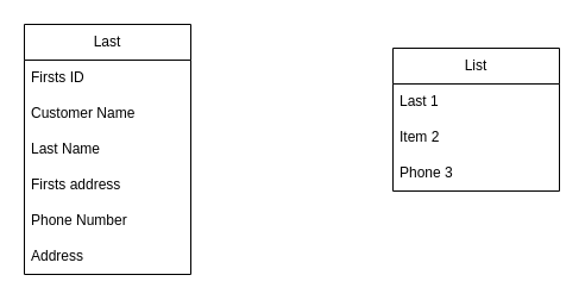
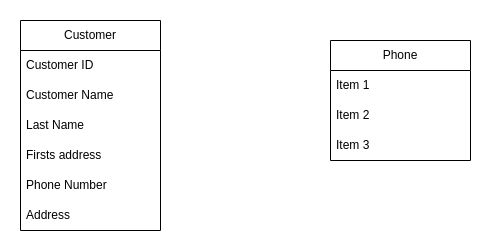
  <mxCell id="0" />
  <mxCell id="1" parent="0" />
- <mxCell id="2" value="Last" style="swimlane;fontStyle=0;childLayout=stackLayout;horizontal=1;startSize=30;horizontalStack=0;resizeParent=1;resizeParentMax=0;resizeLast=0;collapsible=1;marginBottom=0;whiteSpace=wrap;html=1;" parent="1" vertex="1"><mxGeometry x="20" y="20" width="140" height="210" as="geometry" /></mxCell>
- <mxCell id="3" value="Firsts ID" style="text;strokeColor=none;fillColor=none;align=left;verticalAlign=middle;spacingLeft=4;spacingRight=4;overflow=hidden;points=[[0,0.5],[1,0.5]];portConstraint=eastwest;rotatable=0;whiteSpace=wrap;html=1;" parent="2" vertex="1"><mxGeometry y="30" width="140" height="30" as="geometry" /></mxCell>
+ <mxCell id="2" value="Customer" style="swimlane;fontStyle=0;childLayout=stackLayout;horizontal=1;startSize=30;horizontalStack=0;resizeParent=1;resizeParentMax=0;resizeLast=0;collapsible=1;marginBottom=0;whiteSpace=wrap;html=1;" parent="1" vertex="1"><mxGeometry x="20" y="20" width="140" height="210" as="geometry" /></mxCell>
+ <mxCell id="3" value="Customer ID" style="text;strokeColor=none;fillColor=none;align=left;verticalAlign=middle;spacingLeft=4;spacingRight=4;overflow=hidden;points=[[0,0.5],[1,0.5]];portConstraint=eastwest;rotatable=0;whiteSpace=wrap;html=1;" parent="2" vertex="1"><mxGeometry y="30" width="140" height="30" as="geometry" /></mxCell>
  <mxCell id="4" value="Customer Name" style="text;strokeColor=none;fillColor=none;align=left;verticalAlign=middle;spacingLeft=4;spacingRight=4;overflow=hidden;points=[[0,0.5],[1,0.5]];portConstraint=eastwest;rotatable=0;whiteSpace=wrap;html=1;" parent="2" vertex="1"><mxGeometry y="60" width="140" height="30" as="geometry" /></mxCell>
  <mxCell id="5" value="Last Name" style="text;strokeColor=none;fillColor=none;align=left;verticalAlign=middle;spacingLeft=4;spacingRight=4;overflow=hidden;points=[[0,0.5],[1,0.5]];portConstraint=eastwest;rotatable=0;whiteSpace=wrap;html=1;" parent="2" vertex="1"><mxGeometry y="90" width="140" height="30" as="geometry" /></mxCell>
  <mxCell id="6" value="Firsts address" style="text;strokeColor=none;fillColor=none;align=left;verticalAlign=middle;spacingLeft=4;spacingRight=4;overflow=hidden;points=[[0,0.5],[1,0.5]];portConstraint=eastwest;rotatable=0;whiteSpace=wrap;html=1;" parent="2" vertex="1"><mxGeometry y="120" width="140" height="30" as="geometry" /></mxCell>
  <mxCell id="7" value="Phone Number" style="text;strokeColor=none;fillColor=none;align=left;verticalAlign=middle;spacingLeft=4;spacingRight=4;overflow=hidden;points=[[0,0.5],[1,0.5]];portConstraint=eastwest;rotatable=0;whiteSpace=wrap;html=1;" parent="2" vertex="1"><mxGeometry y="150" width="140" height="30" as="geometry" /></mxCell>
  <mxCell id="8" value="Address" style="text;strokeColor=none;fillColor=none;align=left;verticalAlign=middle;spacingLeft=4;spacingRight=4;overflow=hidden;points=[[0,0.5],[1,0.5]];portConstraint=eastwest;rotatable=0;whiteSpace=wrap;html=1;" parent="2" vertex="1"><mxGeometry y="180" width="140" height="30" as="geometry" /></mxCell>
- <mxCell id="9" value="List" style="swimlane;fontStyle=0;childLayout=stackLayout;horizontal=1;startSize=30;horizontalStack=0;resizeParent=1;resizeParentMax=0;resizeLast=0;collapsible=1;marginBottom=0;whiteSpace=wrap;html=1;" vertex="1" parent="1"><mxGeometry x="330" y="40" width="140" height="120" as="geometry" /></mxCell>
- <mxCell id="10" value="Last 1" style="text;strokeColor=none;fillColor=none;align=left;verticalAlign=middle;spacingLeft=4;spacingRight=4;overflow=hidden;points=[[0,0.5],[1,0.5]];portConstraint=eastwest;rotatable=0;whiteSpace=wrap;html=1;" vertex="1" parent="9"><mxGeometry y="30" width="140" height="30" as="geometry" /></mxCell>
+ <mxCell id="9" value="Phone" style="swimlane;fontStyle=0;childLayout=stackLayout;horizontal=1;startSize=30;horizontalStack=0;resizeParent=1;resizeParentMax=0;resizeLast=0;collapsible=1;marginBottom=0;whiteSpace=wrap;html=1;" vertex="1" parent="1"><mxGeometry x="330" y="40" width="140" height="120" as="geometry" /></mxCell>
+ <mxCell id="10" value="Item 1" style="text;strokeColor=none;fillColor=none;align=left;verticalAlign=middle;spacingLeft=4;spacingRight=4;overflow=hidden;points=[[0,0.5],[1,0.5]];portConstraint=eastwest;rotatable=0;whiteSpace=wrap;html=1;" vertex="1" parent="9"><mxGeometry y="30" width="140" height="30" as="geometry" /></mxCell>
  <mxCell id="11" value="Item 2" style="text;strokeColor=none;fillColor=none;align=left;verticalAlign=middle;spacingLeft=4;spacingRight=4;overflow=hidden;points=[[0,0.5],[1,0.5]];portConstraint=eastwest;rotatable=0;whiteSpace=wrap;html=1;" vertex="1" parent="9"><mxGeometry y="60" width="140" height="30" as="geometry" /></mxCell>
- <mxCell id="12" value="Phone 3" style="text;strokeColor=none;fillColor=none;align=left;verticalAlign=middle;spacingLeft=4;spacingRight=4;overflow=hidden;points=[[0,0.5],[1,0.5]];portConstraint=eastwest;rotatable=0;whiteSpace=wrap;html=1;" vertex="1" parent="9"><mxGeometry y="90" width="140" height="30" as="geometry" /></mxCell>
+ <mxCell id="12" value="Item 3" style="text;strokeColor=none;fillColor=none;align=left;verticalAlign=middle;spacingLeft=4;spacingRight=4;overflow=hidden;points=[[0,0.5],[1,0.5]];portConstraint=eastwest;rotatable=0;whiteSpace=wrap;html=1;" vertex="1" parent="9"><mxGeometry y="90" width="140" height="30" as="geometry" /></mxCell>
